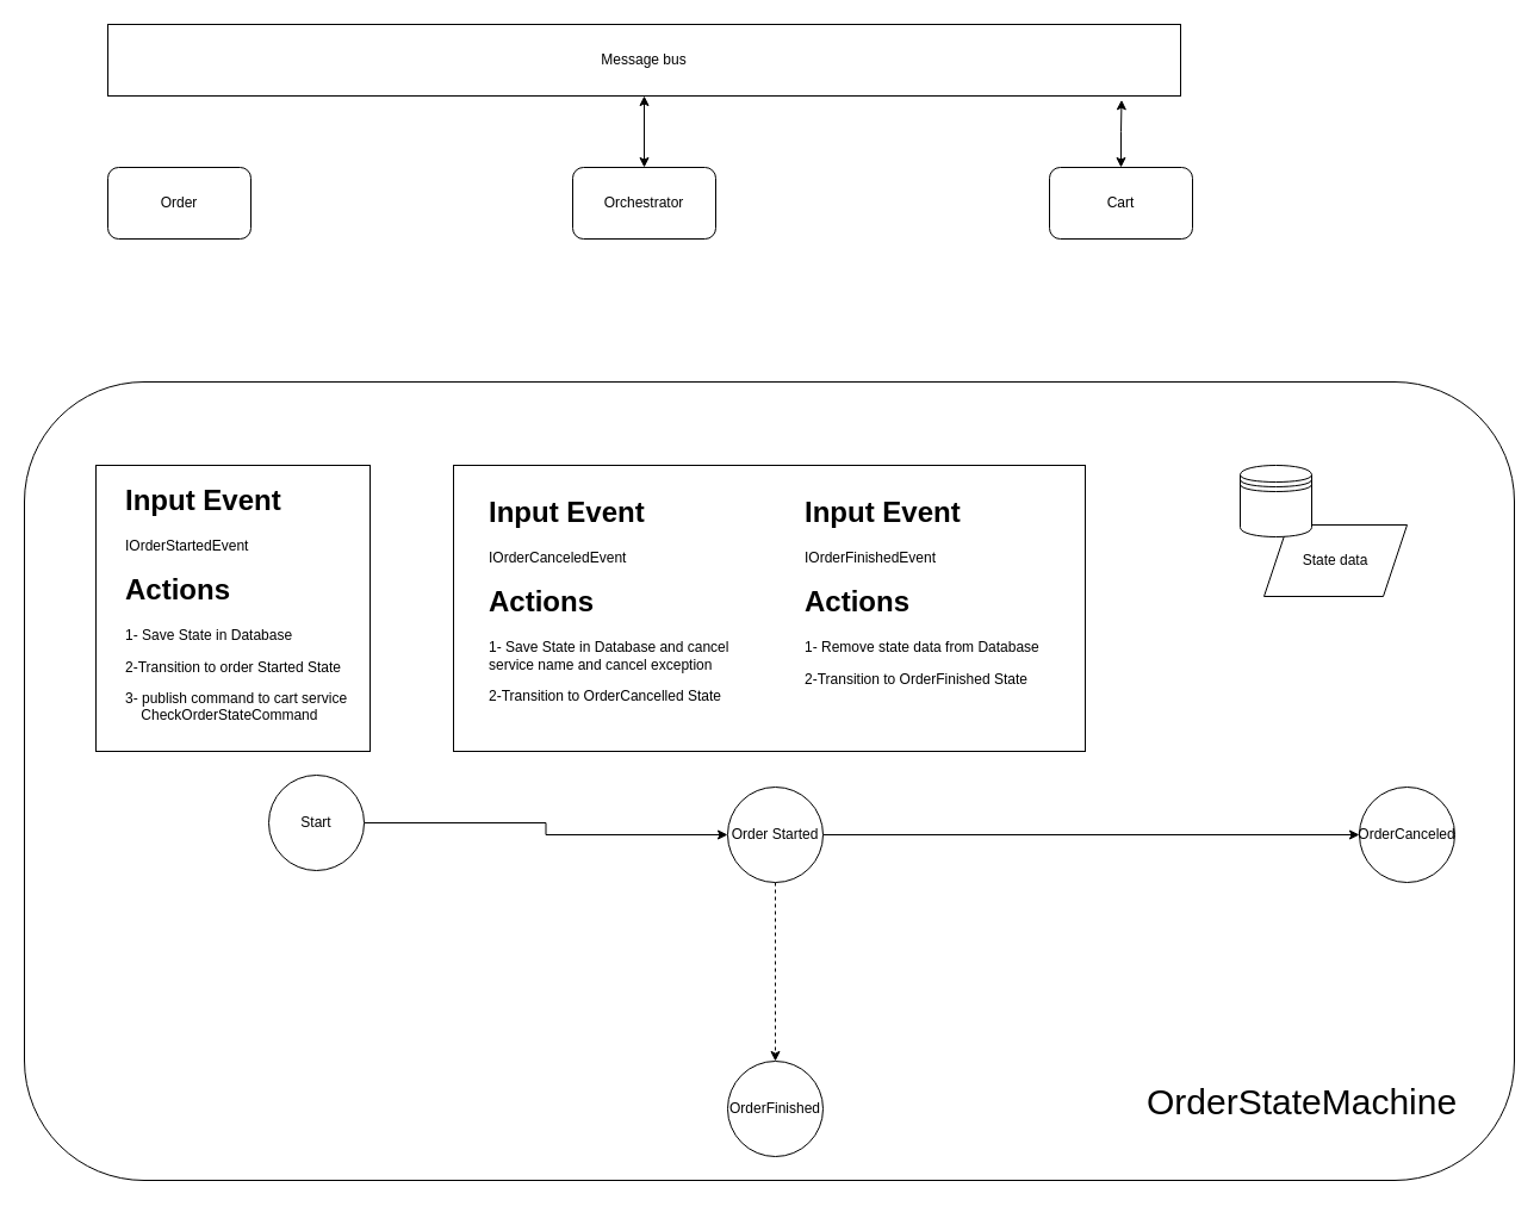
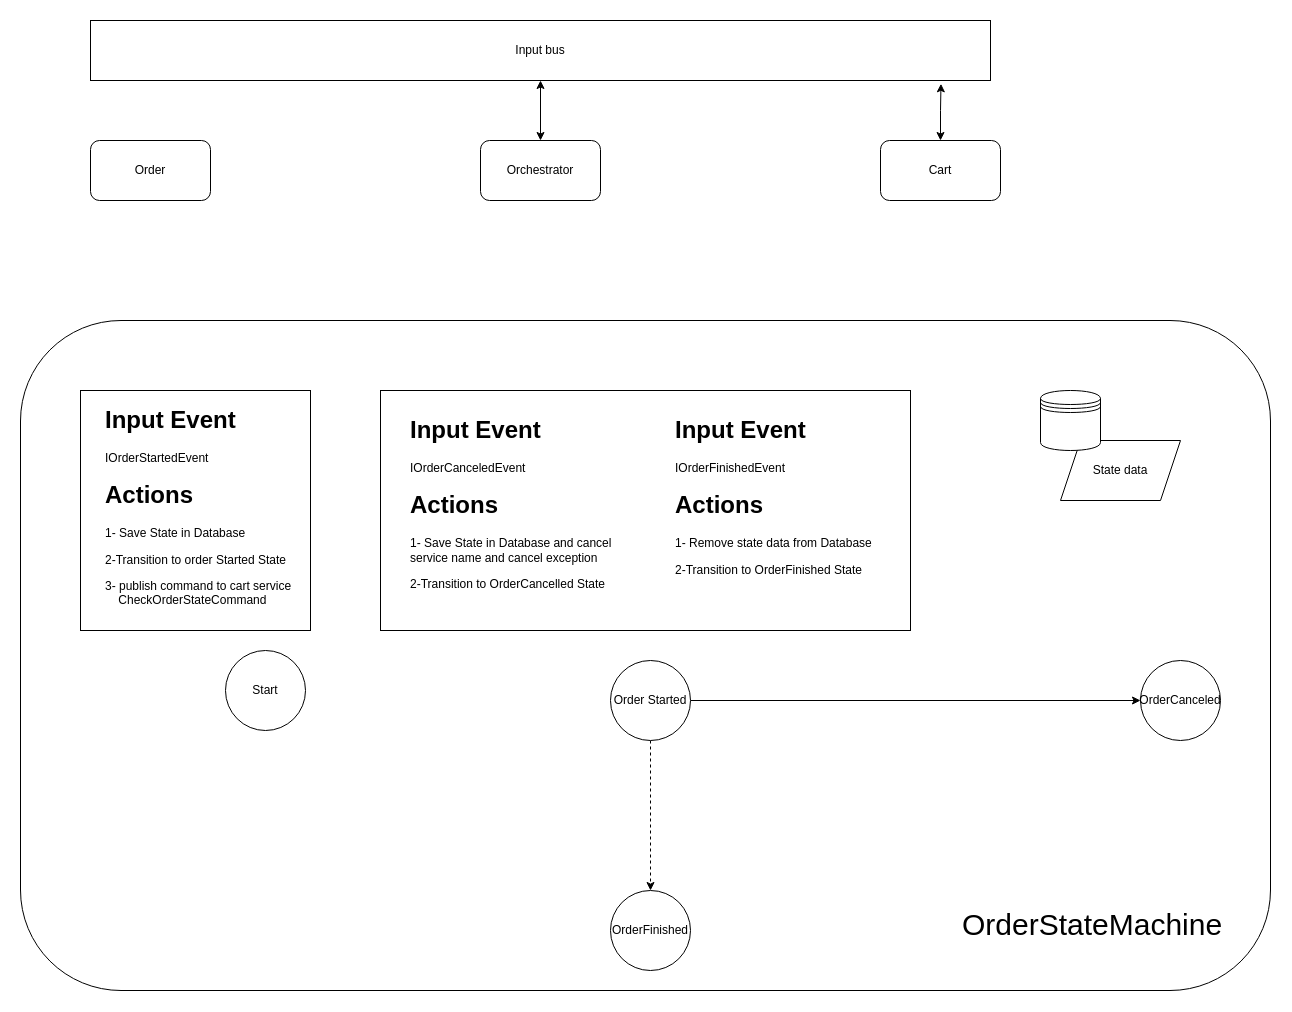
  <mxCell id="0" />
  <mxCell id="1" parent="0" />
  <mxCell id="2" value="" style="rounded=1;whiteSpace=wrap;html=1;" vertex="1" parent="1"><mxGeometry x="20" y="320" width="1250" height="670" as="geometry" /></mxCell>
  <mxCell id="3" value="" style="rounded=0;whiteSpace=wrap;html=1;" vertex="1" parent="1"><mxGeometry x="80" y="390" width="230" height="240" as="geometry" /></mxCell>
  <mxCell id="4" value="" style="rounded=0;whiteSpace=wrap;html=1;" vertex="1" parent="1"><mxGeometry x="380" y="390" width="530" height="240" as="geometry" /></mxCell>
  <mxCell id="5" value="Order" style="rounded=1;whiteSpace=wrap;html=1;" vertex="1" parent="1"><mxGeometry x="90" y="140" width="120" height="60" as="geometry" /></mxCell>
  <mxCell id="6" style="edgeStyle=orthogonalEdgeStyle;rounded=0;orthogonalLoop=1;jettySize=auto;html=1;entryX=0.5;entryY=1;entryDx=0;entryDy=0;startArrow=classic;startFill=1;" edge="1" parent="1" source="7" target="9"><mxGeometry relative="1" as="geometry" /></mxCell>
  <mxCell id="7" value="Orchestrator" style="rounded=1;whiteSpace=wrap;html=1;" vertex="1" parent="1"><mxGeometry x="480" y="140" width="120" height="60" as="geometry" /></mxCell>
  <mxCell id="8" value="Cart" style="rounded=1;whiteSpace=wrap;html=1;" vertex="1" parent="1"><mxGeometry x="880" y="140" width="120" height="60" as="geometry" /></mxCell>
- <mxCell id="9" value="Message bus" style="rounded=0;whiteSpace=wrap;html=1;" vertex="1" parent="1"><mxGeometry x="90" y="20" width="900" height="60" as="geometry" /></mxCell>
+ <mxCell id="9" value="Input bus" style="rounded=0;whiteSpace=wrap;html=1;" vertex="1" parent="1"><mxGeometry x="90" y="20" width="900" height="60" as="geometry" /></mxCell>
  <mxCell id="10" style="edgeStyle=orthogonalEdgeStyle;rounded=0;orthogonalLoop=1;jettySize=auto;html=1;entryX=0;entryY=0.5;entryDx=0;entryDy=0;" edge="1" parent="1" source="12" target="13"><mxGeometry relative="1" as="geometry" /></mxCell>
  <mxCell id="11" style="edgeStyle=orthogonalEdgeStyle;rounded=0;orthogonalLoop=1;jettySize=auto;html=1;dashed=1;" edge="1" parent="1" source="12" target="14"><mxGeometry relative="1" as="geometry" /></mxCell>
  <mxCell id="12" value="Order Started" style="ellipse;whiteSpace=wrap;html=1;aspect=fixed;" vertex="1" parent="1"><mxGeometry x="610" y="660" width="80" height="80" as="geometry" /></mxCell>
  <mxCell id="13" value="OrderCanceled" style="ellipse;whiteSpace=wrap;html=1;aspect=fixed;" vertex="1" parent="1"><mxGeometry x="1140" y="660" width="80" height="80" as="geometry" /></mxCell>
  <mxCell id="14" value="OrderFinished" style="ellipse;whiteSpace=wrap;html=1;aspect=fixed;" vertex="1" parent="1"><mxGeometry x="610" y="890" width="80" height="80" as="geometry" /></mxCell>
- <mxCell id="15" style="edgeStyle=orthogonalEdgeStyle;rounded=0;orthogonalLoop=1;jettySize=auto;html=1;entryX=0;entryY=0.5;entryDx=0;entryDy=0;" edge="1" parent="1" source="16" target="12"><mxGeometry relative="1" as="geometry" /></mxCell>
  <mxCell id="16" value="Start" style="ellipse;whiteSpace=wrap;html=1;aspect=fixed;" vertex="1" parent="1"><mxGeometry x="225" y="650" width="80" height="80" as="geometry" /></mxCell>
  <mxCell id="17" value="&lt;h1&gt;Input Event&lt;/h1&gt;&lt;div&gt;IOrderStartedEvent&lt;/div&gt;&lt;h1&gt;&lt;/h1&gt;&lt;h1&gt;Actions &lt;br&gt;&lt;/h1&gt;&lt;p&gt;1- Save State in Database&lt;/p&gt;&lt;p&gt;2-Transition to order Started State&lt;/p&gt;&lt;p&gt;3- publish command to cart service &lt;span style=&quot;&quot;&gt;&lt;span style=&quot;&quot;&gt;&amp;nbsp;&amp;nbsp;&amp;nbsp;&amp;nbsp;&lt;/span&gt;&lt;/span&gt;CheckOrderStateCommand&lt;br&gt;&lt;/p&gt;&lt;div&gt;&lt;br&gt;&lt;/div&gt;&lt;div&gt;&lt;br&gt;&lt;/div&gt;" style="text;html=1;strokeColor=none;fillColor=none;spacing=5;spacingTop=-20;whiteSpace=wrap;overflow=hidden;rounded=0;" vertex="1" parent="1"><mxGeometry x="100" y="400" width="220" height="220" as="geometry" /></mxCell>
  <mxCell id="18" value="&lt;h1&gt;Input Event&lt;/h1&gt;&lt;div&gt;IOrderCanceledEvent&lt;/div&gt;&lt;h1&gt;&lt;/h1&gt;&lt;h1&gt;Actions &lt;br&gt;&lt;/h1&gt;&lt;p&gt;1- Save State in Database and cancel service name and cancel exception&lt;br&gt;&lt;/p&gt;&lt;p&gt;2-Transition to OrderCancelled State&lt;/p&gt;&lt;div&gt;&lt;br&gt;&lt;/div&gt;&lt;div&gt;&lt;br&gt;&lt;/div&gt;" style="text;html=1;strokeColor=none;fillColor=none;spacing=5;spacingTop=-20;whiteSpace=wrap;overflow=hidden;rounded=0;" vertex="1" parent="1"><mxGeometry x="405" y="410" width="215" height="200" as="geometry" /></mxCell>
  <mxCell id="19" value="&lt;h1&gt;Input Event&lt;/h1&gt;&lt;div&gt;IOrderFinishedEvent&lt;/div&gt;&lt;h1&gt;&lt;/h1&gt;&lt;h1&gt;Actions &lt;br&gt;&lt;/h1&gt;&lt;p&gt;1- Remove state data from Database&lt;br&gt;&lt;/p&gt;&lt;p&gt;2-Transition to OrderFinished State&lt;/p&gt;&lt;div&gt;&lt;br&gt;&lt;/div&gt;&lt;div&gt;&lt;br&gt;&lt;/div&gt;" style="text;html=1;strokeColor=none;fillColor=none;spacing=5;spacingTop=-20;whiteSpace=wrap;overflow=hidden;rounded=0;" vertex="1" parent="1"><mxGeometry x="670" y="410" width="215" height="200" as="geometry" /></mxCell>
  <mxCell id="20" value="OrderStateMachine" style="text;whiteSpace=wrap;fontSize=30;" vertex="1" parent="1"><mxGeometry x="960" y="900" width="140" height="40" as="geometry" /></mxCell>
  <mxCell id="21" style="edgeStyle=orthogonalEdgeStyle;rounded=0;orthogonalLoop=1;jettySize=auto;html=1;entryX=0.945;entryY=1.055;entryDx=0;entryDy=0;entryPerimeter=0;startArrow=classic;startFill=1;" edge="1" parent="1" source="8" target="9"><mxGeometry relative="1" as="geometry" /></mxCell>
  <mxCell id="22" value="State data" style="shape=parallelogram;perimeter=parallelogramPerimeter;whiteSpace=wrap;html=1;fixedSize=1;" vertex="1" parent="1"><mxGeometry x="1060" y="440" width="120" height="60" as="geometry" /></mxCell>
  <mxCell id="23" value="" style="shape=datastore;whiteSpace=wrap;html=1;" vertex="1" parent="1"><mxGeometry x="1040" y="390" width="60" height="60" as="geometry" /></mxCell>
